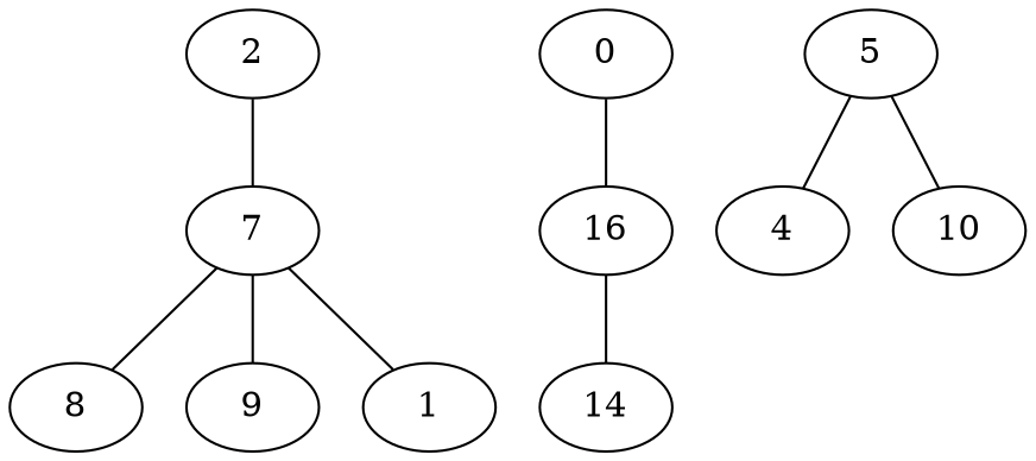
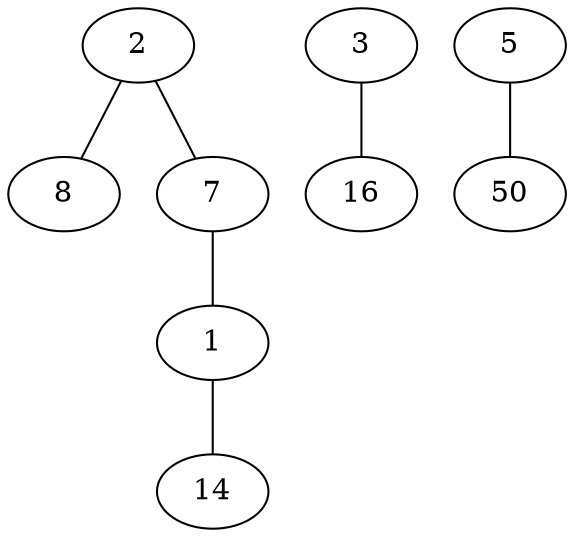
  strict graph {
    node [style=vertex]
    edge [style="edge"]
    2
    8
    7
-   9
    1
    n6 [label=14]
    n7 [label=16]
-   3 [label=0]
+   3
    5
-   4
-   10
-   7 -- 8
+   10 [label=50]
+   2 -- 8
    2 -- 7
-   7 -- 9
    7 -- 1
-   n7 -- n6
+   1 -- n6
    3 -- n7
-   5 -- 4
    5 -- 10
  }
